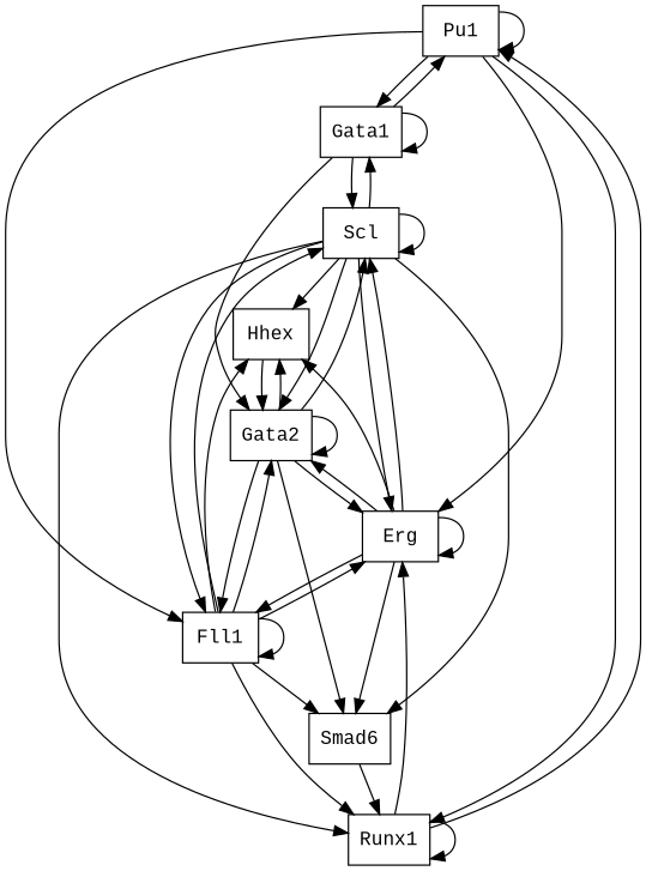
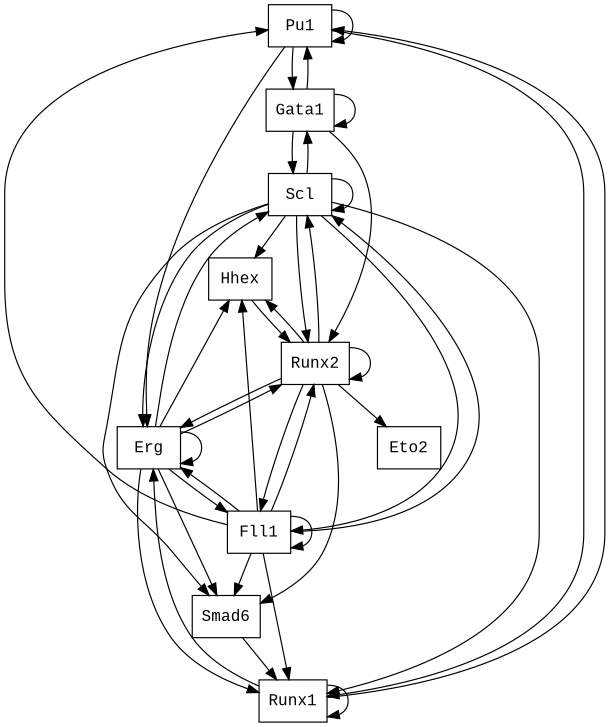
  digraph {
    fontname="Liberation Mono"
    node [fontname="Liberation Mono" shape=box]
    edge [fontname="Liberation Mono"]
    n1 [label=Pu1]
    n2 [label=Gata1]
    n3 [label=Runx1]
    n4 [label=Erg]
-   n5 [label=Gata2]
+   n5 [label=Runx2]
    n6 [label=Scl]
+   n7 [label=Eto2]
    n8 [label=Smad6]
    n9 [label=Fll1]
    n10 [label=Hhex]
    n1 -> n1
    n1 -> n2
    n1 -> n3
    n1 -> n4
    n2 -> n1
    n2 -> n2
    n2 -> n5
    n2 -> n6
    n3 -> n1
    n3 -> n3
    n3 -> n4
+   n4 -> n3
    n4 -> n4
    n4 -> n5
    n4 -> n6
    n4 -> n8
    n4 -> n9
    n4 -> n10
    n5 -> n4
    n5 -> n5
    n5 -> n6
+   n5 -> n7
    n5 -> n8
    n5 -> n9
    n5 -> n10
    n6 -> n2
    n6 -> n3
    n6 -> n4
    n6 -> n5
    n6 -> n6
    n6 -> n8
    n6 -> n9
    n6 -> n10
    n8 -> n3
-   n1 -> n9
+   n9 -> n1
    n9 -> n3
    n9 -> n4
    n9 -> n5
    n9 -> n6
    n9 -> n8
    n9 -> n9
    n9 -> n10
    n10 -> n5
  }
